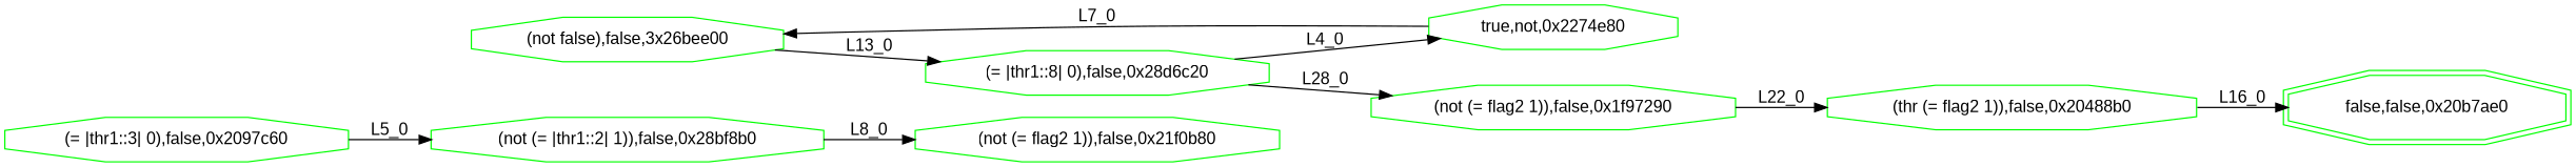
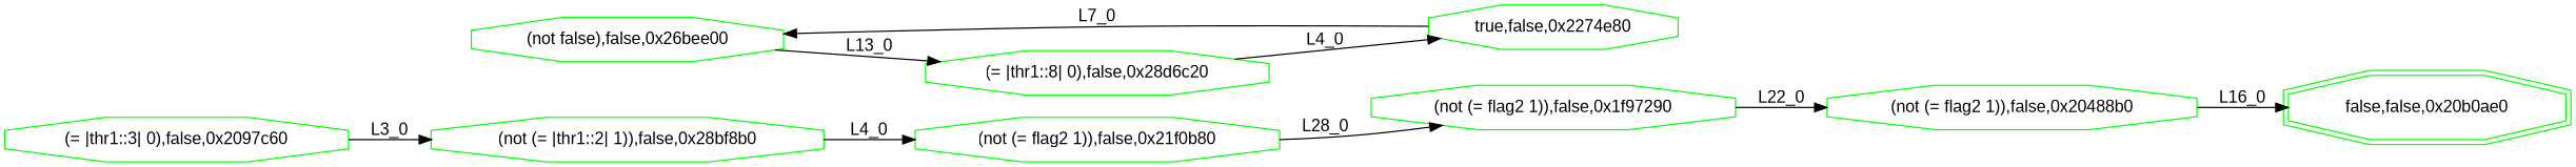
  digraph {
    fontname="Liberation Sans"
    rankdir=LR
    node [color=green fontname="Liberation Sans" shape=octagon]
    edge [fontname="Liberation Sans"]
-   n1 [label="(not false),false,3x26bee00"]
+   n1 [label="(not false),false,0x26bee00"]
    n2 [label="(= |thr1::8| 0),false,0x28d6c20"]
-   n3 [label="true,not,0x2274e80"]
+   n3 [label="true,false,0x2274e80"]
    n4 [label="(= |thr1::3| 0),false,0x2097c60"]
    n5 [label="(not (= |thr1::2| 1)),false,0x28bf8b0"]
    n6 [label="(not (= flag2 1)),false,0x21f0b80"]
    n7 [label="(not (= flag2 1)),false,0x1f97290"]
-   n8 [label="(thr (= flag2 1)),false,0x20488b0"]
-   n9 [label="false,false,0x20b7ae0" shape=doubleoctagon]
+   n8 [label="(not (= flag2 1)),false,0x20488b0"]
+   n9 [label="false,false,0x20b0ae0" shape=doubleoctagon]
    n1 -> n2 [label=L13_0]
    n2 -> n3 [label=L4_0]
    n3 -> n1 [label=L7_0]
-   n4 -> n5 [label=L5_0]
-   n5 -> n6 [label=L8_0]
-   n2 -> n7 [label=L28_0]
+   n4 -> n5 [label=L3_0]
+   n5 -> n6 [label=L4_0]
+   n6 -> n7 [label=L28_0]
    n7 -> n8 [label=L22_0]
    n8 -> n9 [label=L16_0]
  }
